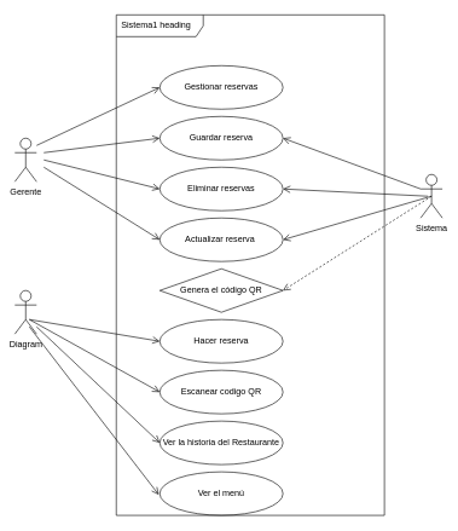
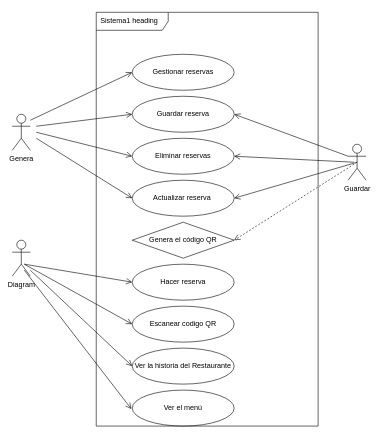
  <mxCell id="0" />
  <mxCell id="1" parent="0" />
- <mxCell id="2" value="Gerente" style="shape=umlActor;verticalLabelPosition=bottom;verticalAlign=top;html=1;outlineConnect=0;" parent="1" vertex="1"><mxGeometry x="20" y="190" width="30" height="60" as="geometry" /></mxCell>
+ <mxCell id="2" value="Genera" style="shape=umlActor;verticalLabelPosition=bottom;verticalAlign=top;html=1;outlineConnect=0;" parent="1" vertex="1"><mxGeometry x="20" y="190" width="30" height="60" as="geometry" /></mxCell>
  <mxCell id="3" value="Diagram" style="shape=umlActor;verticalLabelPosition=bottom;verticalAlign=top;html=1;outlineConnect=0;" parent="1" vertex="1"><mxGeometry x="20" y="400" width="30" height="60" as="geometry" /></mxCell>
  <mxCell id="4" value="Gestionar reservas" style="ellipse;whiteSpace=wrap;html=1;" parent="1" vertex="1"><mxGeometry x="220" y="90" width="170" height="60" as="geometry" /></mxCell>
  <mxCell id="5" value="Hacer reserva" style="ellipse;whiteSpace=wrap;html=1;" parent="1" vertex="1"><mxGeometry x="220" y="440" width="170" height="60" as="geometry" /></mxCell>
  <mxCell id="6" value="Guardar reserva" style="ellipse;whiteSpace=wrap;html=1;" parent="1" vertex="1"><mxGeometry x="220" y="160" width="170" height="60" as="geometry" /></mxCell>
  <mxCell id="7" value="Eliminar reservas" style="ellipse;whiteSpace=wrap;html=1;" parent="1" vertex="1"><mxGeometry x="220" y="230" width="170" height="60" as="geometry" /></mxCell>
  <mxCell id="8" value="Actualizar reserva&amp;nbsp;" style="ellipse;whiteSpace=wrap;html=1;" parent="1" vertex="1"><mxGeometry x="220" y="300" width="170" height="60" as="geometry" /></mxCell>
  <mxCell id="9" value="" style="endArrow=open;startArrow=none;endFill=0;startFill=0;endSize=8;html=1;verticalAlign=bottom;labelBackgroundColor=none;strokeWidth=1;entryX=0;entryY=0.5;entryDx=0;entryDy=0;" parent="1" target="4" edge="1"><mxGeometry width="160" relative="1" as="geometry"><mxPoint x="50" y="200" as="sourcePoint" /><mxPoint x="210" y="200" as="targetPoint" /></mxGeometry></mxCell>
  <mxCell id="10" value="" style="endArrow=open;startArrow=none;endFill=0;startFill=0;endSize=8;html=1;verticalAlign=bottom;labelBackgroundColor=none;strokeWidth=1;entryX=0;entryY=0.5;entryDx=0;entryDy=0;" parent="1" target="6" edge="1"><mxGeometry width="160" relative="1" as="geometry"><mxPoint x="60" y="210" as="sourcePoint" /><mxPoint x="230" y="130" as="targetPoint" /></mxGeometry></mxCell>
  <mxCell id="11" value="" style="endArrow=open;startArrow=none;endFill=0;startFill=0;endSize=8;html=1;verticalAlign=bottom;labelBackgroundColor=none;strokeWidth=1;entryX=0;entryY=0.5;entryDx=0;entryDy=0;" parent="1" target="7" edge="1"><mxGeometry width="160" relative="1" as="geometry"><mxPoint x="60" y="220" as="sourcePoint" /><mxPoint x="240" y="140" as="targetPoint" /></mxGeometry></mxCell>
  <mxCell id="12" value="" style="endArrow=open;startArrow=none;endFill=0;startFill=0;endSize=8;html=1;verticalAlign=bottom;labelBackgroundColor=none;strokeWidth=1;entryX=0;entryY=0.5;entryDx=0;entryDy=0;" parent="1" target="8" edge="1"><mxGeometry width="160" relative="1" as="geometry"><mxPoint x="60" y="230" as="sourcePoint" /><mxPoint x="250" y="150" as="targetPoint" /></mxGeometry></mxCell>
  <mxCell id="13" value="" style="endArrow=open;startArrow=none;endFill=0;startFill=0;endSize=8;html=1;verticalAlign=bottom;labelBackgroundColor=none;strokeWidth=1;entryX=0;entryY=0.5;entryDx=0;entryDy=0;" parent="1" target="5" edge="1"><mxGeometry width="160" relative="1" as="geometry"><mxPoint x="40" y="440" as="sourcePoint" /><mxPoint x="220" y="450" as="targetPoint" /></mxGeometry></mxCell>
  <mxCell id="14" value="Escanear codigo QR" style="ellipse;whiteSpace=wrap;html=1;" parent="1" vertex="1"><mxGeometry x="220" y="510" width="170" height="60" as="geometry" /></mxCell>
- <mxCell id="15" value="Sistema" style="shape=umlActor;verticalLabelPosition=bottom;verticalAlign=top;html=1;" parent="1" vertex="1"><mxGeometry x="580" y="240" width="30" height="60" as="geometry" /></mxCell>
+ <mxCell id="15" value="Guardar" style="shape=umlActor;verticalLabelPosition=bottom;verticalAlign=top;html=1;" parent="1" vertex="1"><mxGeometry x="580" y="240" width="30" height="60" as="geometry" /></mxCell>
  <mxCell id="16" value="" style="endArrow=open;startArrow=none;endFill=0;startFill=0;endSize=8;html=1;verticalAlign=bottom;labelBackgroundColor=none;strokeWidth=1;entryX=1;entryY=0.5;entryDx=0;entryDy=0;exitX=0;exitY=0.333;exitDx=0;exitDy=0;exitPerimeter=0;" parent="1" source="15" target="6" edge="1"><mxGeometry width="160" relative="1" as="geometry"><mxPoint x="60" y="210" as="sourcePoint" /><mxPoint x="230" y="130" as="targetPoint" /></mxGeometry></mxCell>
  <mxCell id="17" value="" style="endArrow=open;startArrow=none;endFill=0;startFill=0;endSize=8;html=1;verticalAlign=bottom;labelBackgroundColor=none;strokeWidth=1;entryX=1;entryY=0.5;entryDx=0;entryDy=0;" parent="1" target="7" edge="1"><mxGeometry width="160" relative="1" as="geometry"><mxPoint x="590" y="270" as="sourcePoint" /><mxPoint x="410" y="210" as="targetPoint" /></mxGeometry></mxCell>
  <mxCell id="18" value="" style="endArrow=open;startArrow=none;endFill=0;startFill=0;endSize=8;html=1;verticalAlign=bottom;labelBackgroundColor=none;strokeWidth=1;entryX=1;entryY=0.5;entryDx=0;entryDy=0;exitX=0.5;exitY=0.5;exitDx=0;exitDy=0;exitPerimeter=0;" parent="1" source="15" target="8" edge="1"><mxGeometry width="160" relative="1" as="geometry"><mxPoint x="610" y="290" as="sourcePoint" /><mxPoint x="420" y="220" as="targetPoint" /></mxGeometry></mxCell>
  <mxCell id="19" value="" style="endArrow=open;startArrow=none;endFill=0;startFill=0;endSize=8;html=1;verticalAlign=bottom;labelBackgroundColor=none;strokeWidth=1;entryX=0;entryY=0.5;entryDx=0;entryDy=0;" parent="1" target="14" edge="1"><mxGeometry width="160" relative="1" as="geometry"><mxPoint x="40" y="440" as="sourcePoint" /><mxPoint x="220" y="530" as="targetPoint" /></mxGeometry></mxCell>
  <mxCell id="20" value="Ver la historia del Restaurante&lt;span style=&quot;color: rgba(0, 0, 0, 0); font-family: monospace; font-size: 0px; text-align: start;&quot;&gt;%3CmxGraphModel%3E%3Croot%3E%3CmxCell%20id%3D%220%22%2F%3E%3CmxCell%20id%3D%221%22%20parent%3D%220%22%2F%3E%3CmxCell%20id%3D%222%22%20value%3D%22Escanear%20codigo%20QR%22%20style%3D%22ellipse%3BwhiteSpace%3Dwrap%3Bhtml%3D1%3B%22%20vertex%3D%221%22%20parent%3D%221%22%3E%3CmxGeometry%20x%3D%22330%22%20y%3D%22470%22%20width%3D%22170%22%20height%3D%2260%22%20as%3D%22geometry%22%2F%3E%3C%2FmxCell%3E%3C%2Froot%3E%3C%2FmxGraphModel%3E&lt;/span&gt;" style="ellipse;whiteSpace=wrap;html=1;" parent="1" vertex="1"><mxGeometry x="220" y="580" width="170" height="60" as="geometry" /></mxCell>
  <mxCell id="21" value="Ver el menú" style="ellipse;whiteSpace=wrap;html=1;" parent="1" vertex="1"><mxGeometry x="220" y="650" width="170" height="60" as="geometry" /></mxCell>
  <mxCell id="22" value="" style="endArrow=open;startArrow=none;endFill=0;startFill=0;endSize=8;html=1;verticalAlign=bottom;labelBackgroundColor=none;strokeWidth=1;entryX=0;entryY=0.5;entryDx=0;entryDy=0;" parent="1" edge="1"><mxGeometry width="160" relative="1" as="geometry"><mxPoint x="50" y="450" as="sourcePoint" /><mxPoint x="220" y="610" as="targetPoint" /></mxGeometry></mxCell>
  <mxCell id="23" value="" style="endArrow=open;startArrow=none;endFill=0;startFill=0;endSize=8;html=1;verticalAlign=bottom;labelBackgroundColor=none;strokeWidth=1;entryX=-0.008;entryY=0.36;entryDx=0;entryDy=0;entryPerimeter=0;" parent="1" edge="1"><mxGeometry width="160" relative="1" as="geometry"><mxPoint x="40" y="450" as="sourcePoint" /><mxPoint x="218.64" y="681.6" as="targetPoint" /></mxGeometry></mxCell>
  <mxCell id="24" value="Sistema1 heading" style="shape=umlFrame;whiteSpace=wrap;html=1;width=120;height=30;boundedLbl=1;verticalAlign=middle;align=left;spacingLeft=5;" parent="1" vertex="1"><mxGeometry x="160" y="20" width="370" height="690" as="geometry" /></mxCell>
  <mxCell id="25" value="" style="endArrow=open;startArrow=none;endFill=0;startFill=0;endSize=8;html=1;verticalAlign=bottom;labelBackgroundColor=none;strokeWidth=1;exitX=0.5;exitY=0.5;exitDx=0;exitDy=0;exitPerimeter=0;entryX=1;entryY=0.5;entryDx=0;entryDy=0;dashed=1;" edge="1" parent="1" source="15" target="26"><mxGeometry width="160" relative="1" as="geometry"><mxPoint x="595" y="360" as="sourcePoint" /><mxPoint x="510" y="420" as="targetPoint" /></mxGeometry></mxCell>
  <mxCell id="26" value="Genera el código QR" style="rhombus;whiteSpace=wrap;html=1;" vertex="1" parent="1"><mxGeometry x="220" y="370" width="170" height="60" as="geometry" /></mxCell>
